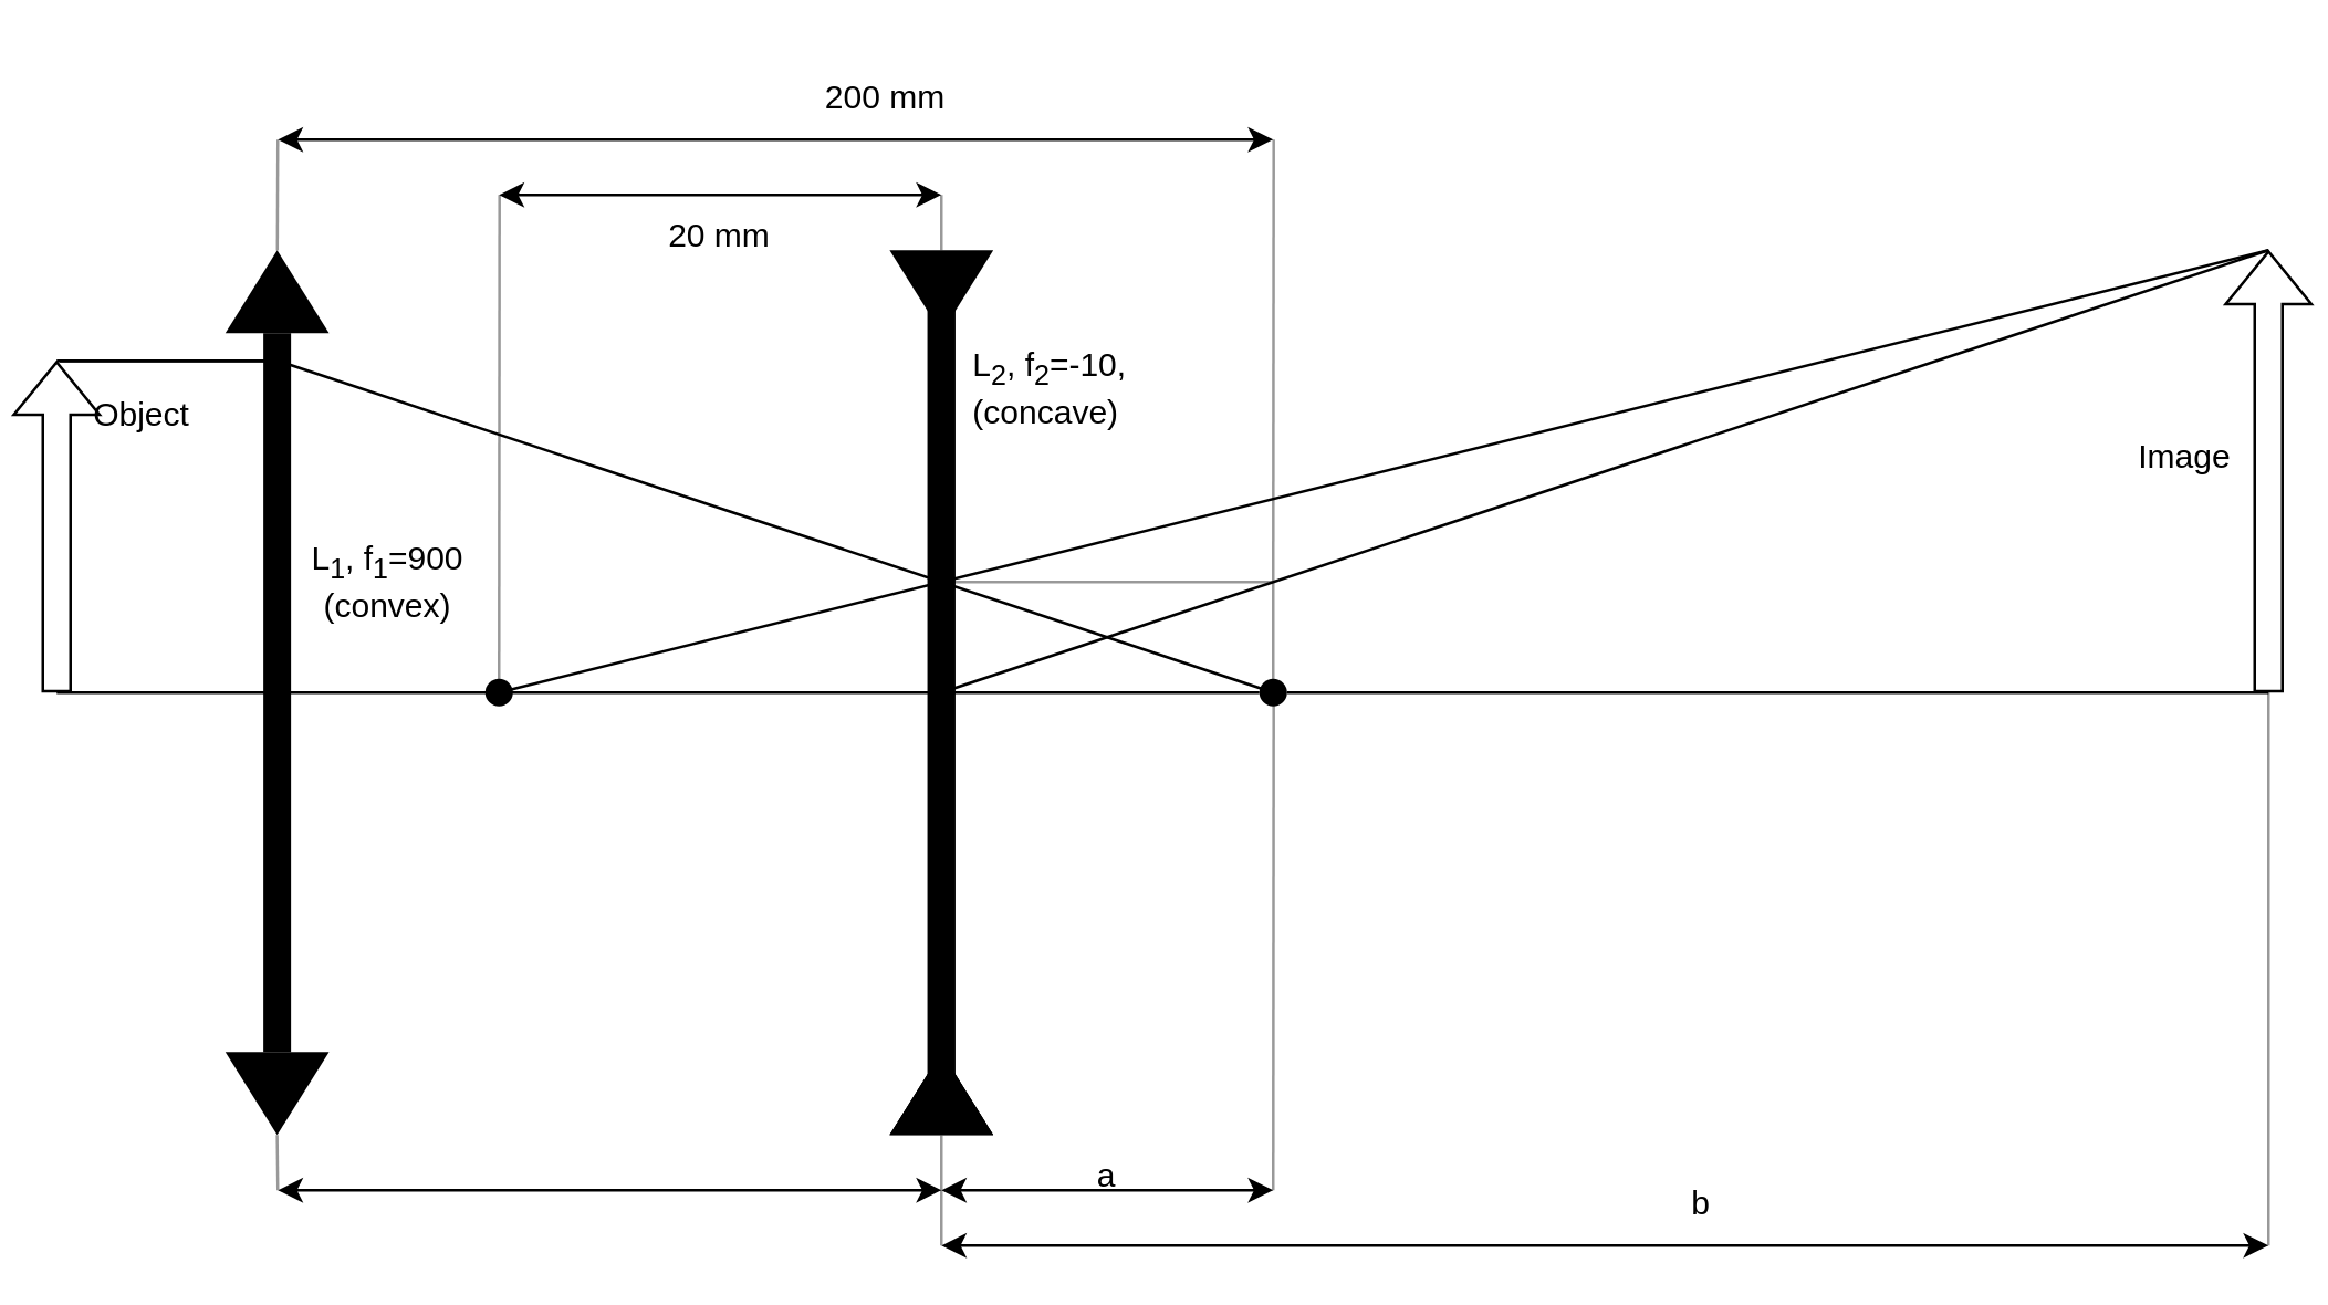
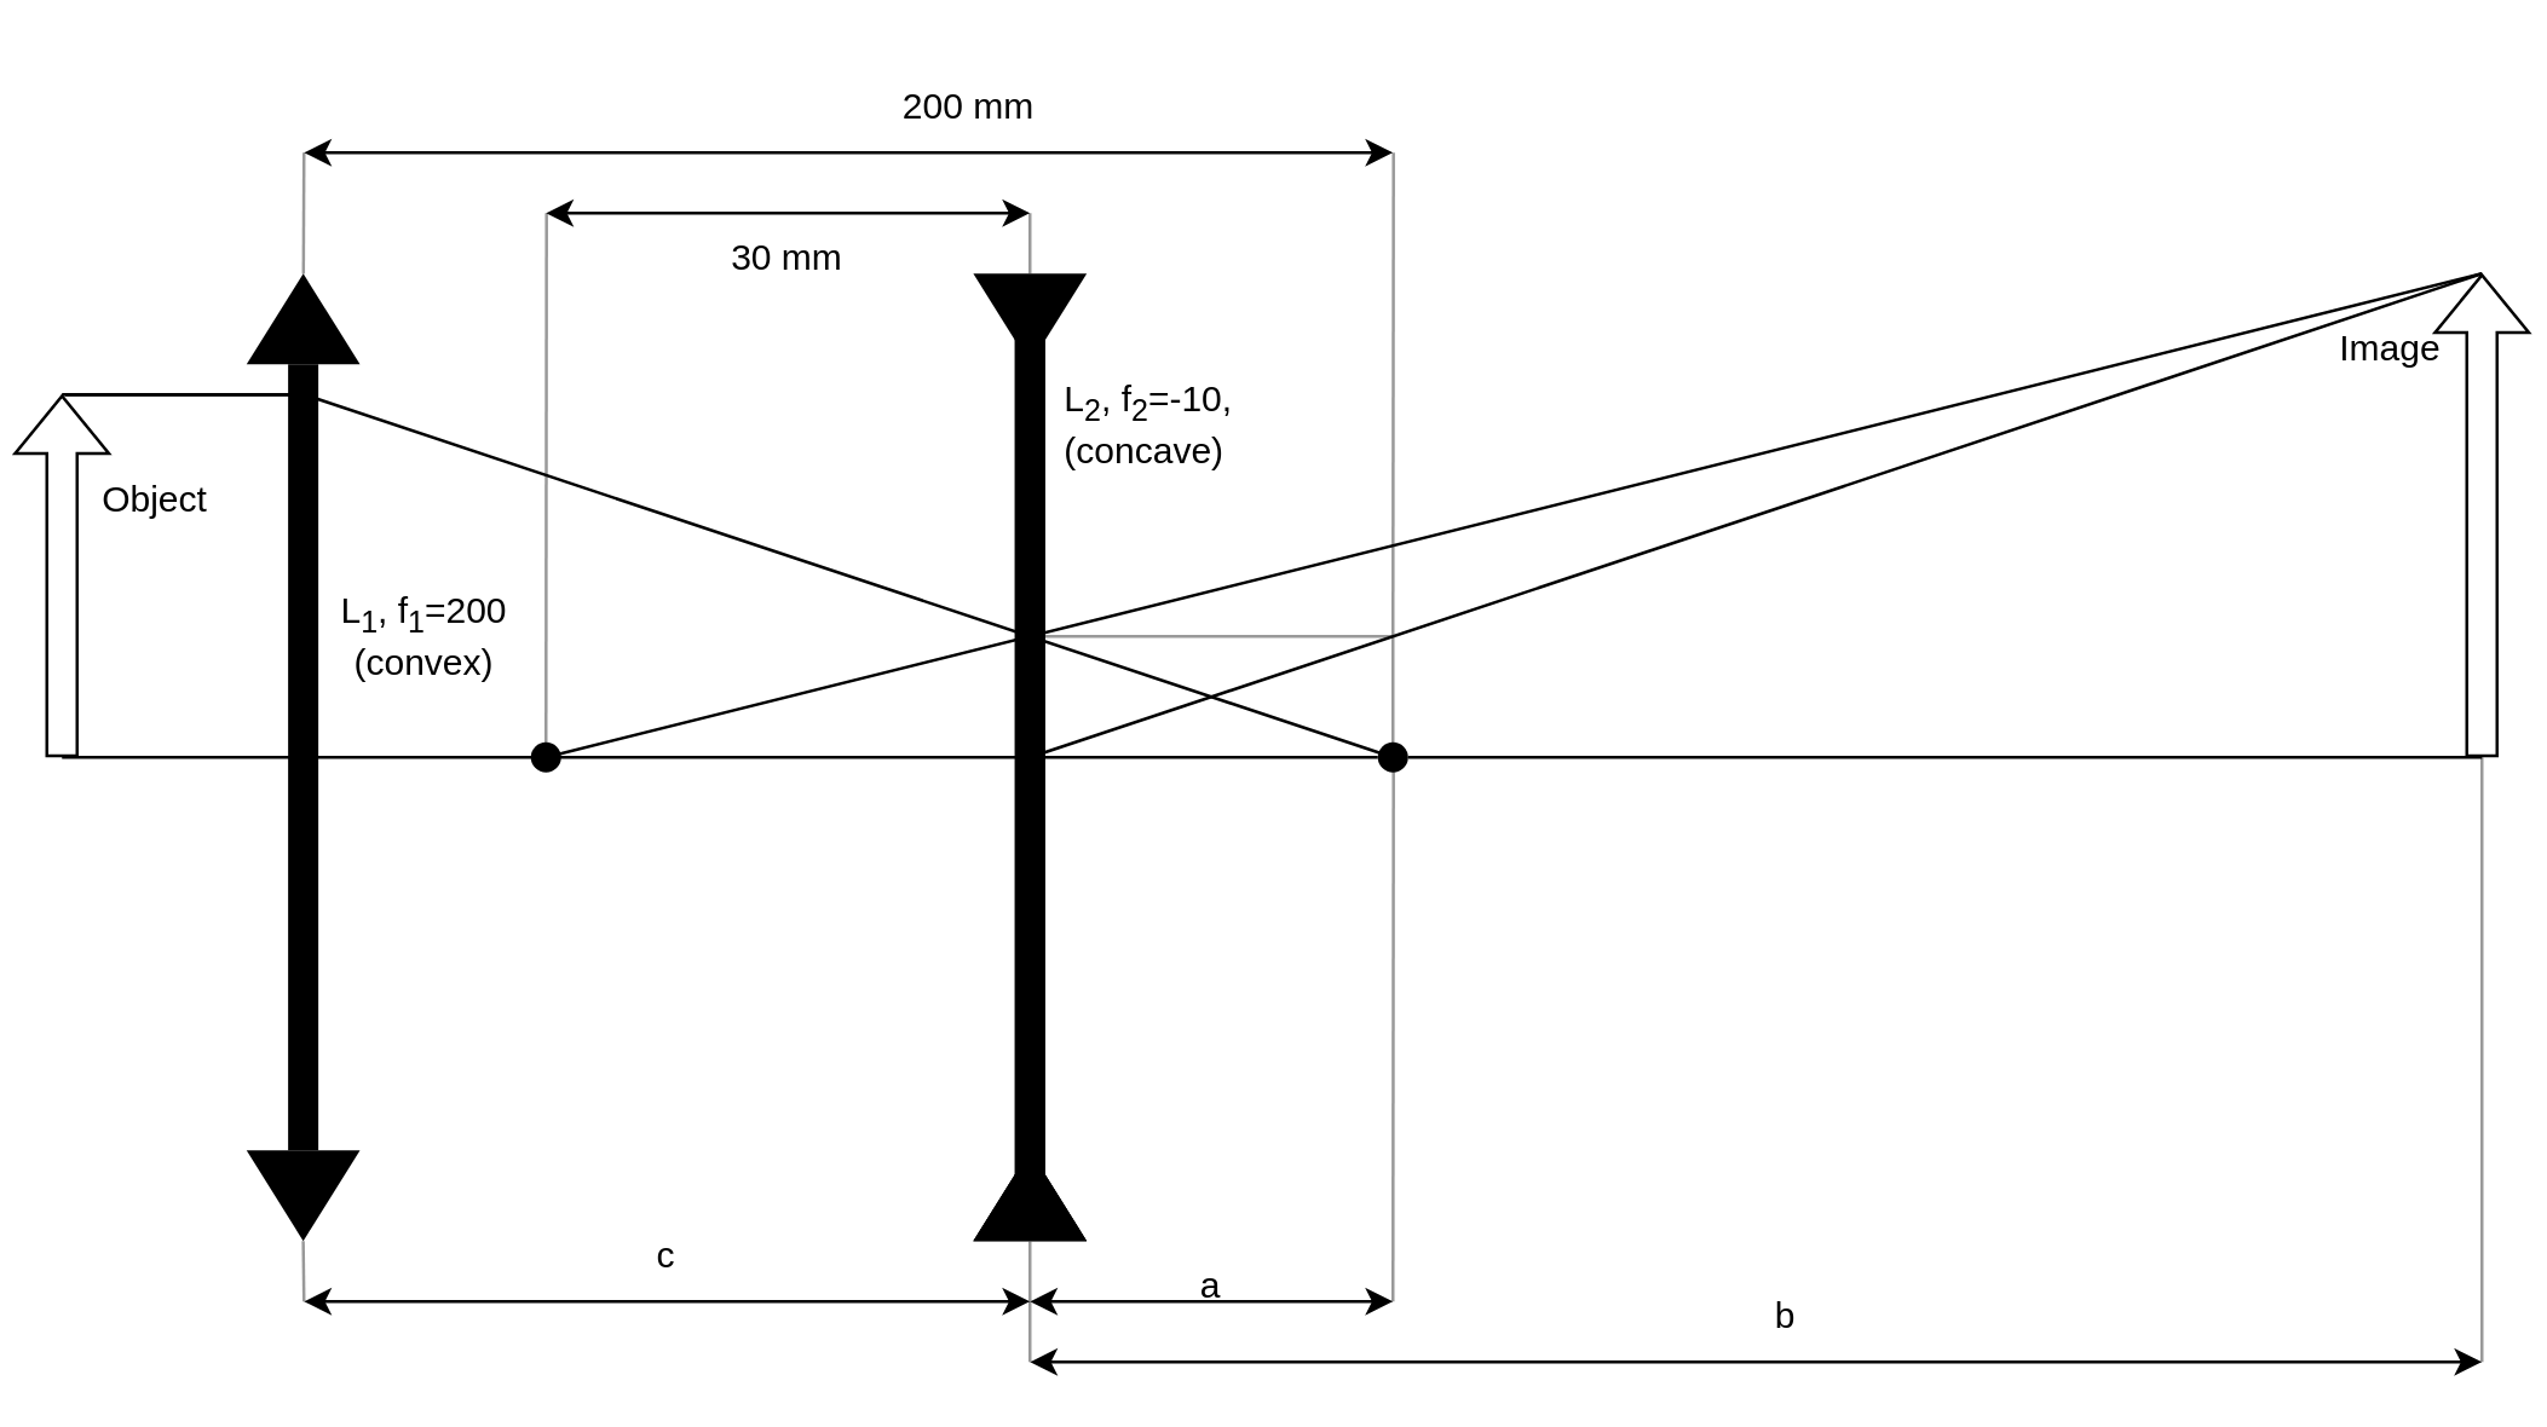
  <mxCell id="0" />
  <mxCell id="1" parent="0" />
  <mxCell id="2" value="" style="endArrow=none;html=1;rounded=0;" parent="1" edge="1"><mxGeometry width="50" height="50" relative="1" as="geometry"><mxPoint x="20" y="250" as="sourcePoint" /><mxPoint x="455" y="250" as="targetPoint" /></mxGeometry></mxCell>
  <mxCell id="3" value="" style="shape=flexArrow;endArrow=classic;html=1;rounded=0;" parent="1" edge="1"><mxGeometry width="50" height="50" relative="1" as="geometry"><mxPoint x="20" y="250" as="sourcePoint" /><mxPoint x="20" y="130" as="targetPoint" /></mxGeometry></mxCell>
  <mxCell id="4" value="" style="triangle;whiteSpace=wrap;html=1;direction=north;strokeColor=none;fillColor=#000000;" parent="1" vertex="1"><mxGeometry x="321.25" y="380" width="37.5" height="30" as="geometry" /></mxCell>
  <mxCell id="5" value="" style="endArrow=none;html=1;rounded=0;" parent="1" edge="1"><mxGeometry width="50" height="50" relative="1" as="geometry"><mxPoint x="20" y="130" as="sourcePoint" /><mxPoint x="100" y="130" as="targetPoint" /></mxGeometry></mxCell>
  <mxCell id="6" value="" style="endArrow=none;html=1;rounded=0;strokeColor=#999999;" parent="1" edge="1"><mxGeometry width="50" height="50" relative="1" as="geometry"><mxPoint x="340" y="210" as="sourcePoint" /><mxPoint x="460" y="210" as="targetPoint" /></mxGeometry></mxCell>
  <mxCell id="7" value="" style="endArrow=none;html=1;rounded=0;strokeColor=#999999;" parent="1" edge="1"><mxGeometry width="50" height="50" relative="1" as="geometry"><mxPoint x="460" y="250" as="sourcePoint" /><mxPoint x="460" y="210" as="targetPoint" /></mxGeometry></mxCell>
  <mxCell id="8" value="" style="rounded=0;whiteSpace=wrap;html=1;strokeColor=none;fillColor=#000000;" parent="1" vertex="1"><mxGeometry x="335" y="110" width="10" height="280" as="geometry" /></mxCell>
- <mxCell id="9" value="&lt;div&gt;L&lt;sub&gt;1&lt;/sub&gt;,&amp;nbsp;&lt;span&gt;f&lt;/span&gt;&lt;sub&gt;1&lt;/sub&gt;&lt;span&gt;=900&lt;/span&gt;&lt;/div&gt;&lt;div&gt;&lt;span&gt;(convex)&lt;/span&gt;&lt;/div&gt;" style="text;html=1;strokeColor=none;fillColor=none;align=center;verticalAlign=middle;whiteSpace=wrap;rounded=0;" parent="1" vertex="1"><mxGeometry x="104.75" y="180" width="70" height="60" as="geometry" /></mxCell>
+ <mxCell id="9" value="&lt;div&gt;L&lt;sub&gt;1&lt;/sub&gt;,&amp;nbsp;&lt;span&gt;f&lt;/span&gt;&lt;sub&gt;1&lt;/sub&gt;&lt;span&gt;=200&lt;/span&gt;&lt;/div&gt;&lt;div&gt;&lt;span&gt;(convex)&lt;/span&gt;&lt;/div&gt;" style="text;html=1;strokeColor=none;fillColor=none;align=center;verticalAlign=middle;whiteSpace=wrap;rounded=0;" parent="1" vertex="1"><mxGeometry x="104.75" y="180" width="70" height="60" as="geometry" /></mxCell>
  <mxCell id="10" value="&lt;div&gt;L&lt;sub&gt;2&lt;/sub&gt;,&amp;nbsp;&lt;span&gt;f&lt;/span&gt;&lt;sub&gt;2&lt;/sub&gt;&lt;span&gt;=-10,&lt;/span&gt;&lt;/div&gt;&lt;div align=&quot;left&quot;&gt;&lt;span style=&quot;text-align: center&quot;&gt;(concave)&lt;/span&gt;&lt;/div&gt;" style="text;html=1;strokeColor=none;fillColor=none;align=center;verticalAlign=middle;whiteSpace=wrap;rounded=0;" parent="1" vertex="1"><mxGeometry x="345" y="110" width="69" height="60" as="geometry" /></mxCell>
  <mxCell id="11" value="200&amp;nbsp;mm" style="text;html=1;strokeColor=none;fillColor=none;align=center;verticalAlign=middle;whiteSpace=wrap;rounded=0;" parent="1" vertex="1"><mxGeometry x="290" y="20" width="60" height="30" as="geometry" /></mxCell>
- <mxCell id="12" value="20 mm" style="text;html=1;strokeColor=none;fillColor=none;align=center;verticalAlign=middle;whiteSpace=wrap;rounded=0;" parent="1" vertex="1"><mxGeometry x="230" y="70" width="60" height="30" as="geometry" /></mxCell>
+ <mxCell id="12" value="30 mm" style="text;html=1;strokeColor=none;fillColor=none;align=center;verticalAlign=middle;whiteSpace=wrap;rounded=0;" parent="1" vertex="1"><mxGeometry x="230" y="70" width="60" height="30" as="geometry" /></mxCell>
  <mxCell id="13" value="" style="endArrow=none;html=1;rounded=0;strokeColor=#999999;" parent="1" target="26" edge="1"><mxGeometry width="50" height="50" relative="1" as="geometry"><mxPoint x="100" y="50" as="sourcePoint" /><mxPoint x="470" y="220" as="targetPoint" /></mxGeometry></mxCell>
  <mxCell id="14" value="" style="endArrow=none;html=1;rounded=0;strokeColor=#999999;" parent="1" edge="1"><mxGeometry width="50" height="50" relative="1" as="geometry"><mxPoint x="180.18" y="70" as="sourcePoint" /><mxPoint x="180" y="250" as="targetPoint" /></mxGeometry></mxCell>
  <mxCell id="15" value="" style="endArrow=none;html=1;rounded=0;strokeColor=#999999;" parent="1" edge="1"><mxGeometry width="50" height="50" relative="1" as="geometry"><mxPoint x="460.18" y="50" as="sourcePoint" /><mxPoint x="460" y="210" as="targetPoint" /></mxGeometry></mxCell>
  <mxCell id="16" value="" style="endArrow=none;html=1;rounded=0;strokeColor=#999999;" parent="1" edge="1"><mxGeometry width="50" height="50" relative="1" as="geometry"><mxPoint x="460.18" y="250" as="sourcePoint" /><mxPoint x="460" y="430" as="targetPoint" /></mxGeometry></mxCell>
  <mxCell id="17" value="" style="endArrow=none;html=1;rounded=0;strokeColor=#999999;" parent="1" edge="1"><mxGeometry width="50" height="50" relative="1" as="geometry"><mxPoint x="820" y="250" as="sourcePoint" /><mxPoint x="820" y="450" as="targetPoint" /></mxGeometry></mxCell>
  <mxCell id="18" value="" style="endArrow=none;html=1;rounded=0;strokeColor=#999999;exitX=1;exitY=0.5;exitDx=0;exitDy=0;" parent="1" source="27" edge="1"><mxGeometry width="50" height="50" relative="1" as="geometry"><mxPoint x="40.18" y="450" as="sourcePoint" /><mxPoint x="100" y="430" as="targetPoint" /></mxGeometry></mxCell>
  <mxCell id="19" value="" style="endArrow=none;html=1;rounded=0;strokeColor=#999999;exitX=0;exitY=0.5;exitDx=0;exitDy=0;" parent="1" source="4" edge="1"><mxGeometry width="50" height="50" relative="1" as="geometry"><mxPoint x="109.75" y="420" as="sourcePoint" /><mxPoint x="340" y="450" as="targetPoint" /></mxGeometry></mxCell>
  <mxCell id="20" value="" style="endArrow=none;html=1;rounded=0;strokeColor=#999999;entryX=0;entryY=0.5;entryDx=0;entryDy=0;" parent="1" target="29" edge="1"><mxGeometry width="50" height="50" relative="1" as="geometry"><mxPoint x="340" y="70" as="sourcePoint" /><mxPoint x="350" y="460" as="targetPoint" /></mxGeometry></mxCell>
  <mxCell id="21" value="" style="endArrow=none;html=1;rounded=0;" parent="1" edge="1"><mxGeometry width="50" height="50" relative="1" as="geometry"><mxPoint x="21" y="130" as="sourcePoint" /><mxPoint x="101" y="130" as="targetPoint" /></mxGeometry></mxCell>
  <mxCell id="22" value="" style="endArrow=none;html=1;rounded=0;" parent="1" edge="1"><mxGeometry width="50" height="50" relative="1" as="geometry"><mxPoint x="100" y="130" as="sourcePoint" /><mxPoint x="460" y="250" as="targetPoint" /></mxGeometry></mxCell>
  <mxCell id="23" value="" style="endArrow=none;html=1;rounded=0;" parent="1" edge="1"><mxGeometry width="50" height="50" relative="1" as="geometry"><mxPoint x="180" y="250" as="sourcePoint" /><mxPoint x="820" y="90" as="targetPoint" /></mxGeometry></mxCell>
  <mxCell id="24" value="" style="endArrow=none;html=1;rounded=0;" parent="1" edge="1"><mxGeometry width="50" height="50" relative="1" as="geometry"><mxPoint x="340" y="250" as="sourcePoint" /><mxPoint x="820" y="90" as="targetPoint" /></mxGeometry></mxCell>
  <mxCell id="25" value="" style="endArrow=none;html=1;rounded=0;" parent="1" edge="1"><mxGeometry width="50" height="50" relative="1" as="geometry"><mxPoint x="21" y="130" as="sourcePoint" /><mxPoint x="101" y="130" as="targetPoint" /></mxGeometry></mxCell>
  <mxCell id="26" value="" style="triangle;whiteSpace=wrap;html=1;direction=north;fillColor=#000000;strokeColor=none;" parent="1" vertex="1"><mxGeometry x="81" y="90" width="37.5" height="30" as="geometry" /></mxCell>
  <mxCell id="27" value="" style="triangle;whiteSpace=wrap;html=1;direction=south;fillColor=#000000;strokeColor=none;" parent="1" vertex="1"><mxGeometry x="81" y="380" width="37.5" height="30" as="geometry" /></mxCell>
  <mxCell id="28" value="" style="triangle;whiteSpace=wrap;html=1;direction=north;strokeColor=none;fillColor=#000000;" parent="1" vertex="1"><mxGeometry x="321.25" y="380" width="37.5" height="30" as="geometry" /></mxCell>
  <mxCell id="29" value="" style="triangle;whiteSpace=wrap;html=1;direction=south;strokeColor=none;fillColor=#000000;" parent="1" vertex="1"><mxGeometry x="321.25" y="90" width="37.5" height="30" as="geometry" /></mxCell>
  <mxCell id="30" value="" style="triangle;whiteSpace=wrap;html=1;direction=north;strokeColor=none;fillColor=#000000;" parent="1" vertex="1"><mxGeometry x="321.25" y="380" width="37.5" height="30" as="geometry" /></mxCell>
  <mxCell id="31" value="" style="rounded=0;whiteSpace=wrap;html=1;strokeColor=none;fillColor=#000000;" parent="1" vertex="1"><mxGeometry x="335" y="110" width="10" height="280" as="geometry" /></mxCell>
  <mxCell id="32" value="" style="endArrow=classic;startArrow=classic;html=1;rounded=0;" parent="1" edge="1"><mxGeometry width="50" height="50" relative="1" as="geometry"><mxPoint x="100" y="50" as="sourcePoint" /><mxPoint x="460" y="50" as="targetPoint" /></mxGeometry></mxCell>
  <mxCell id="33" value="" style="endArrow=classic;startArrow=classic;html=1;rounded=0;" parent="1" edge="1"><mxGeometry width="50" height="50" relative="1" as="geometry"><mxPoint x="180" y="70" as="sourcePoint" /><mxPoint x="340" y="70" as="targetPoint" /></mxGeometry></mxCell>
  <mxCell id="34" value="" style="endArrow=classic;startArrow=classic;html=1;rounded=0;" parent="1" edge="1"><mxGeometry width="50" height="50" relative="1" as="geometry"><mxPoint x="100" y="430" as="sourcePoint" /><mxPoint x="340" y="430" as="targetPoint" /></mxGeometry></mxCell>
  <mxCell id="35" value="" style="endArrow=classic;startArrow=classic;html=1;rounded=0;" parent="1" edge="1"><mxGeometry width="50" height="50" relative="1" as="geometry"><mxPoint x="340" y="430" as="sourcePoint" /><mxPoint x="460" y="430" as="targetPoint" /></mxGeometry></mxCell>
  <mxCell id="36" value="" style="endArrow=classic;startArrow=classic;html=1;rounded=0;" parent="1" edge="1"><mxGeometry width="50" height="50" relative="1" as="geometry"><mxPoint x="340" y="450" as="sourcePoint" /><mxPoint x="820" y="450" as="targetPoint" /></mxGeometry></mxCell>
  <mxCell id="37" value="a" style="text;html=1;strokeColor=none;fillColor=none;align=center;verticalAlign=middle;whiteSpace=wrap;rounded=0;" parent="1" vertex="1"><mxGeometry x="370" y="410" width="60" height="30" as="geometry" /></mxCell>
- <mxCell id="38" value="b" style="text;html=1;strokeColor=none;fillColor=none;align=center;verticalAlign=middle;whiteSpace=wrap;rounded=0;" parent="1" vertex="1"><mxGeometry x="585" y="420" width="60" height="30" as="geometry" /></mxCell>
+ <mxCell id="38" value="b" style="text;html=1;strokeColor=none;fillColor=none;align=center;verticalAlign=middle;whiteSpace=wrap;rounded=0;" parent="1" vertex="1"><mxGeometry x="560" y="420" width="60" height="30" as="geometry" /></mxCell>
+ <mxCell id="39" value="c" style="text;html=1;strokeColor=none;fillColor=none;align=center;verticalAlign=middle;whiteSpace=wrap;rounded=0;" parent="1" vertex="1"><mxGeometry x="190" y="400" width="60" height="30" as="geometry" /></mxCell>
  <mxCell id="40" value="" style="endArrow=none;html=1;rounded=0;startArrow=none;" parent="1" edge="1"><mxGeometry width="50" height="50" relative="1" as="geometry"><mxPoint x="465" y="250" as="sourcePoint" /><mxPoint x="820" y="250" as="targetPoint" /></mxGeometry></mxCell>
- <mxCell id="41" value="&lt;div&gt;Image&lt;/div&gt;" style="text;html=1;strokeColor=none;fillColor=none;align=center;verticalAlign=middle;whiteSpace=wrap;rounded=0;" parent="1" vertex="1"><mxGeometry x="760" y="150" width="60" height="30" as="geometry" /></mxCell>
+ <mxCell id="41" value="&lt;div&gt;Image&lt;/div&gt;" style="text;html=1;strokeColor=none;fillColor=none;align=center;verticalAlign=middle;whiteSpace=wrap;rounded=0;" parent="1" vertex="1"><mxGeometry x="760" y="100" width="60" height="30" as="geometry" /></mxCell>
  <mxCell id="42" value="" style="shape=flexArrow;endArrow=classic;html=1;rounded=0;fillColor=none;" parent="1" edge="1"><mxGeometry width="50" height="50" relative="1" as="geometry"><mxPoint x="820" y="250" as="sourcePoint" /><mxPoint x="820" y="90" as="targetPoint" /></mxGeometry></mxCell>
  <mxCell id="43" value="" style="ellipse;whiteSpace=wrap;html=1;aspect=fixed;fillColor=#000000;strokeColor=none;" parent="1" vertex="1"><mxGeometry x="175" y="245" width="10" height="10" as="geometry" /></mxCell>
  <mxCell id="44" value="" style="ellipse;whiteSpace=wrap;html=1;aspect=fixed;fillColor=#000000;strokeColor=none;" parent="1" vertex="1"><mxGeometry x="455" y="245" width="10" height="10" as="geometry" /></mxCell>
  <mxCell id="45" value="" style="rounded=0;whiteSpace=wrap;html=1;fillColor=#000000;strokeColor=none;" parent="1" vertex="1"><mxGeometry x="94.75" y="120" width="10" height="260" as="geometry" /></mxCell>
- <mxCell id="46" value="&lt;div&gt;Object&lt;/div&gt;" style="text;html=1;strokeColor=none;fillColor=none;align=center;verticalAlign=middle;whiteSpace=wrap;rounded=0;" parent="1" vertex="1"><mxGeometry x="21" y="135" width="60" height="30" as="geometry" /></mxCell>
+ <mxCell id="46" value="&lt;div&gt;Object&lt;/div&gt;" style="text;html=1;strokeColor=none;fillColor=none;align=center;verticalAlign=middle;whiteSpace=wrap;rounded=0;" parent="1" vertex="1"><mxGeometry x="21" y="150" width="60" height="30" as="geometry" /></mxCell>
